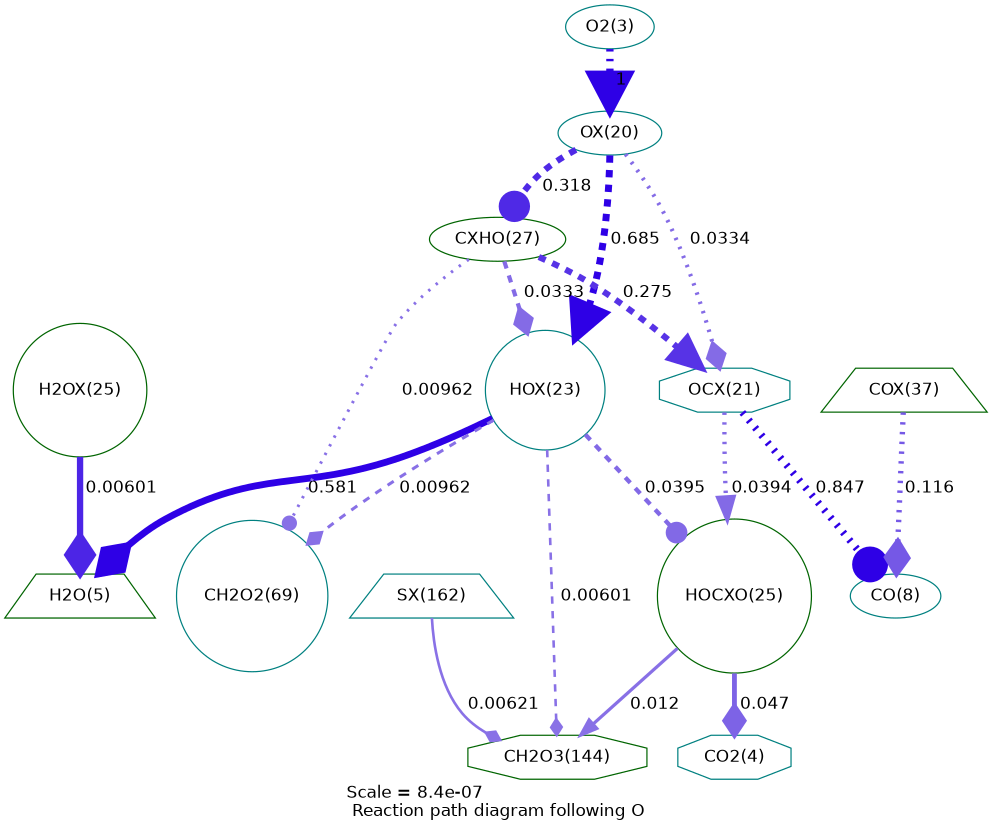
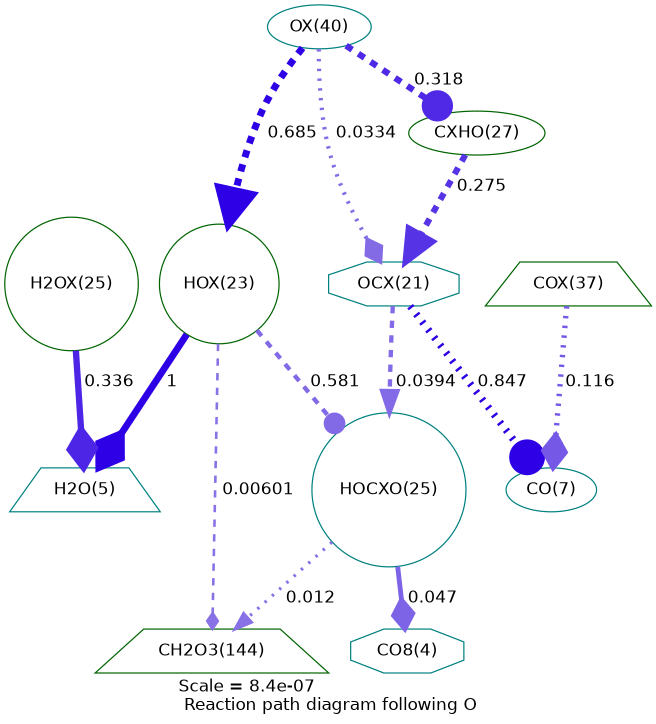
  digraph {
    fontname="DejaVu Sans"
    label="Scale = 8.4e-07\l Reaction path diagram following O"
    node [color=teal fontname="DejaVu Sans" shape=ellipse]
    edge [arrowhead=diamond arrowsize=1.72 color="0.7, 0.533, 0.9" fontname="DejaVu Sans" penwidth=3.43 style=dotted]
-   n1 [label="O2(3)"]
-   n2 [label="OX(20)"]
-   n3 [label="HOX(23)" shape=circle]
+   n2 [label="OX(40)"]
+   n3 [color=darkgreen label="HOX(23)" shape=circle]
    n4 [color=darkgreen label="CXHO(27)"]
    n5 [label="OCX(21)" shape=octagon]
-   n6 [color=darkgreen label="H2O(5)" shape=trapezium]
-   n7 [color=darkgreen label="HOCXO(25)" shape=circle]
-   n8 [color=darkgreen label="CH2O3(144)" shape=octagon]
-   n9 [label="CH2O2(69)" shape=circle]
-   n10 [label="CO(8)"]
-   n11 [label="CO2(4)" shape=octagon]
+   n6 [label="H2O(5)" shape=trapezium]
+   n7 [label="HOCXO(25)" shape=circle]
+   n8 [color=darkgreen label="CH2O3(144)" shape=trapezium]
+   n10 [label="CO(7)"]
+   n11 [label="CO8(4)" shape=octagon]
    n12 [color=darkgreen label="H2OX(25)" shape=circle]
    n13 [color=darkgreen label="COX(37)" shape=trapezium]
-   n14 [label="SX(162)" shape=trapezium]
-   n1 -> n2 [arrowhead=normal arrowsize=3 color="0.7, 1.5, 0.9" label=" 1" penwidth=6]
    n2 -> n3 [arrowhead=normal arrowsize=2.86 color="0.7, 1.19, 0.9" label=" 0.685" penwidth=5.71 style=dashed]
    n2 -> n4 [arrowhead=dot arrowsize=2.57 color="0.7, 0.818, 0.9" label=" 0.318" penwidth=5.14 style=dashed]
    n2 -> n5 [label=" 0.0334"]
-   n3 -> n6 [arrowsize=2.79 color="0.7, 1.08, 0.9" label=" 0.581" penwidth=5.59 style=bold]
-   n3 -> n7 [arrowhead=dot arrowsize=1.78 color="0.7, 0.54, 0.9" label=" 0.0395" penwidth=3.56 style=dashed]
+   n3 -> n6 [arrowsize=2.79 color="0.7, 1.08, 0.9" label=" 1" penwidth=5.59 style=bold]
+   n3 -> n7 [arrowhead=dot arrowsize=1.78 color="0.7, 0.54, 0.9" label=" 0.581" penwidth=3.56 style=dashed]
    n3 -> n8 [arrowsize=1.07 color="0.7, 0.506, 0.9" label=" 0.00601" penwidth=2.14 style=dashed]
-   n3 -> n9 [arrowsize=1.25 color="0.7, 0.51, 0.9" label=" 0.00962" penwidth=2.49 style=dashed]
-   n4 -> n3 [label=" 0.0333" style=dashed]
    n4 -> n5 [arrowhead=normal arrowsize=2.51 color="0.7, 0.775, 0.9" label=" 0.275" penwidth=5.03 style=dashed]
-   n4 -> n9 [arrowhead=dot arrowsize=1.25 color="0.7, 0.51, 0.9" label=" 0.00962" penwidth=2.49]
-   n5 -> n7 [arrowhead=normal arrowsize=1.78 color="0.7, 0.539, 0.9" label=" 0.0394" penwidth=3.56]
+   n5 -> n7 [arrowhead=normal arrowsize=1.78 color="0.7, 0.539, 0.9" label=" 0.0394" penwidth=3.56 style=dashed]
    n5 -> n10 [arrowhead=dot arrowsize=2.94 color="0.7, 1.35, 0.9" label=" 0.847" penwidth=5.87]
-   n7 -> n8 [arrowhead=normal arrowsize=1.33 color="0.7, 0.512, 0.9" label=" 0.012" penwidth=2.66 style=bold]
+   n7 -> n8 [arrowhead=normal arrowsize=1.33 color="0.7, 0.512, 0.9" label=" 0.012" penwidth=2.66]
    n7 -> n11 [arrowsize=1.98 color="0.7, 0.567, 0.9" label=" 0.047" penwidth=3.96 style=bold]
-   n12 -> n6 [arrowsize=2.59 color="0.7, 0.836, 0.9" label=" 0.00601" penwidth=5.18 style=bold]
+   n12 -> n6 [arrowsize=2.59 color="0.7, 0.836, 0.9" label=" 0.336" penwidth=5.18 style=bold]
    n13 -> n10 [arrowsize=2.19 color="0.7, 0.615, 0.9" label=" 0.116" penwidth=4.37]
-   n14 -> n8 [arrowsize=1.08 color="0.7, 0.506, 0.9" label=" 0.00621" penwidth=2.16 style=bold]
  }
